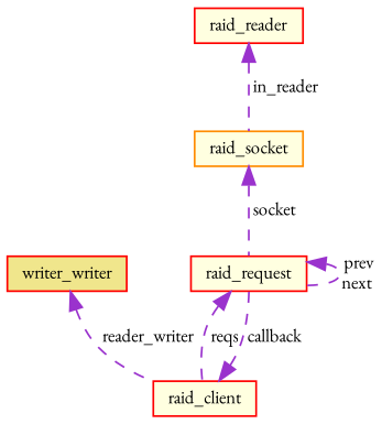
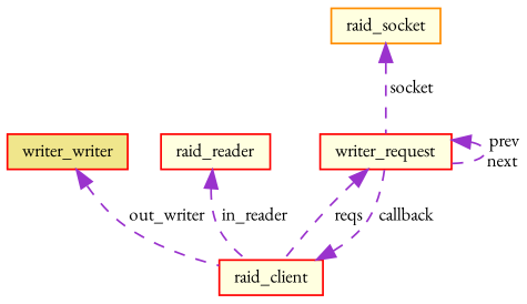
  digraph {
    fontname="EB Garamond"
    node [color=red fillcolor=lightyellow fontname="EB Garamond" fontsize=10 shape=record style=filled]
    edge [color=darkorchid3 dir=back fontname="EB Garamond" fontsize=10 labelfontname=Helvetica labelfontsize=10 style=dashed]
-   n1 [fontcolor=black height=0.2 label=raid_request width=0.4]
+   n1 [fontcolor=black height=0.2 label=writer_request width=0.4]
    n2 [height=0.2 label=raid_client width=0.4]
    n3 [color=darkorange height=0.2 label=raid_socket width=0.4]
    n4 [fillcolor=khaki height=0.2 label=writer_writer width=0.4]
    n5 [height=0.2 label=raid_reader width=0.4]
    n1 -> n1 [label=" prev\nnext"]
    n1 -> n2 [label=" reqs"]
    n2 -> n1 [label=" callback"]
    n3 -> n1 [label=" socket"]
-   n4 -> n2 [label=" reader_writer"]
-   n5 -> n3 [label=" in_reader"]
+   n4 -> n2 [label=" out_writer"]
+   n5 -> n2 [label=" in_reader"]
  }
